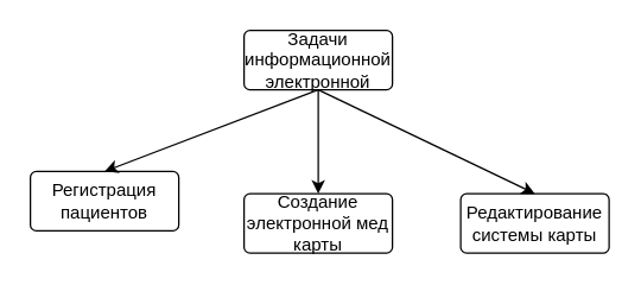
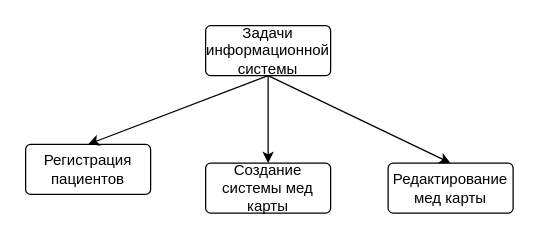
  <mxCell id="0" />
  <mxCell id="1" parent="0" />
- <mxCell id="2" value="Задачи информационной электронной" style="rounded=1;arcSize=10;whiteSpace=wrap;html=1;align=center;" vertex="1" parent="1"><mxGeometry x="164" y="20" width="100" height="40" as="geometry" /></mxCell>
+ <mxCell id="2" value="Задачи информационной системы" style="rounded=1;arcSize=10;whiteSpace=wrap;html=1;align=center;" vertex="1" parent="1"><mxGeometry x="164" y="20" width="100" height="40" as="geometry" /></mxCell>
  <mxCell id="3" value="Регистрация пациентов" style="rounded=1;arcSize=10;whiteSpace=wrap;html=1;align=center;" vertex="1" parent="1"><mxGeometry x="20" y="115" width="100" height="40" as="geometry" /></mxCell>
- <mxCell id="4" value="Создание электронной мед карты" style="rounded=1;arcSize=10;whiteSpace=wrap;html=1;align=center;" vertex="1" parent="1"><mxGeometry x="164" y="130" width="100" height="40" as="geometry" /></mxCell>
- <mxCell id="5" value="Редактирование системы карты" style="rounded=1;arcSize=10;whiteSpace=wrap;html=1;align=center;" vertex="1" parent="1"><mxGeometry x="310" y="130" width="100" height="40" as="geometry" /></mxCell>
+ <mxCell id="4" value="Создание системы мед карты" style="rounded=1;arcSize=10;whiteSpace=wrap;html=1;align=center;" vertex="1" parent="1"><mxGeometry x="164" y="130" width="100" height="40" as="geometry" /></mxCell>
+ <mxCell id="5" value="Редактирование мед карты" style="rounded=1;arcSize=10;whiteSpace=wrap;html=1;align=center;" vertex="1" parent="1"><mxGeometry x="310" y="130" width="100" height="40" as="geometry" /></mxCell>
  <mxCell id="6" value="" style="endArrow=classic;html=1;exitX=0.5;exitY=1;exitDx=0;exitDy=0;entryX=0.5;entryY=0;entryDx=0;entryDy=0;" edge="1" parent="1" source="2" target="3"><mxGeometry width="50" height="50" relative="1" as="geometry"><mxPoint x="180" y="120" as="sourcePoint" /><mxPoint x="230" y="70" as="targetPoint" /></mxGeometry></mxCell>
  <mxCell id="7" value="" style="endArrow=classic;html=1;entryX=0.5;entryY=0;entryDx=0;entryDy=0;exitX=0.5;exitY=1;exitDx=0;exitDy=0;" edge="1" parent="1" source="2" target="4"><mxGeometry width="50" height="50" relative="1" as="geometry"><mxPoint x="180" y="120" as="sourcePoint" /><mxPoint x="230" y="70" as="targetPoint" /></mxGeometry></mxCell>
  <mxCell id="8" value="" style="endArrow=classic;html=1;entryX=0.5;entryY=0;entryDx=0;entryDy=0;exitX=0.5;exitY=1;exitDx=0;exitDy=0;" edge="1" parent="1" source="2" target="5"><mxGeometry width="50" height="50" relative="1" as="geometry"><mxPoint x="180" y="120" as="sourcePoint" /><mxPoint x="230" y="70" as="targetPoint" /></mxGeometry></mxCell>
